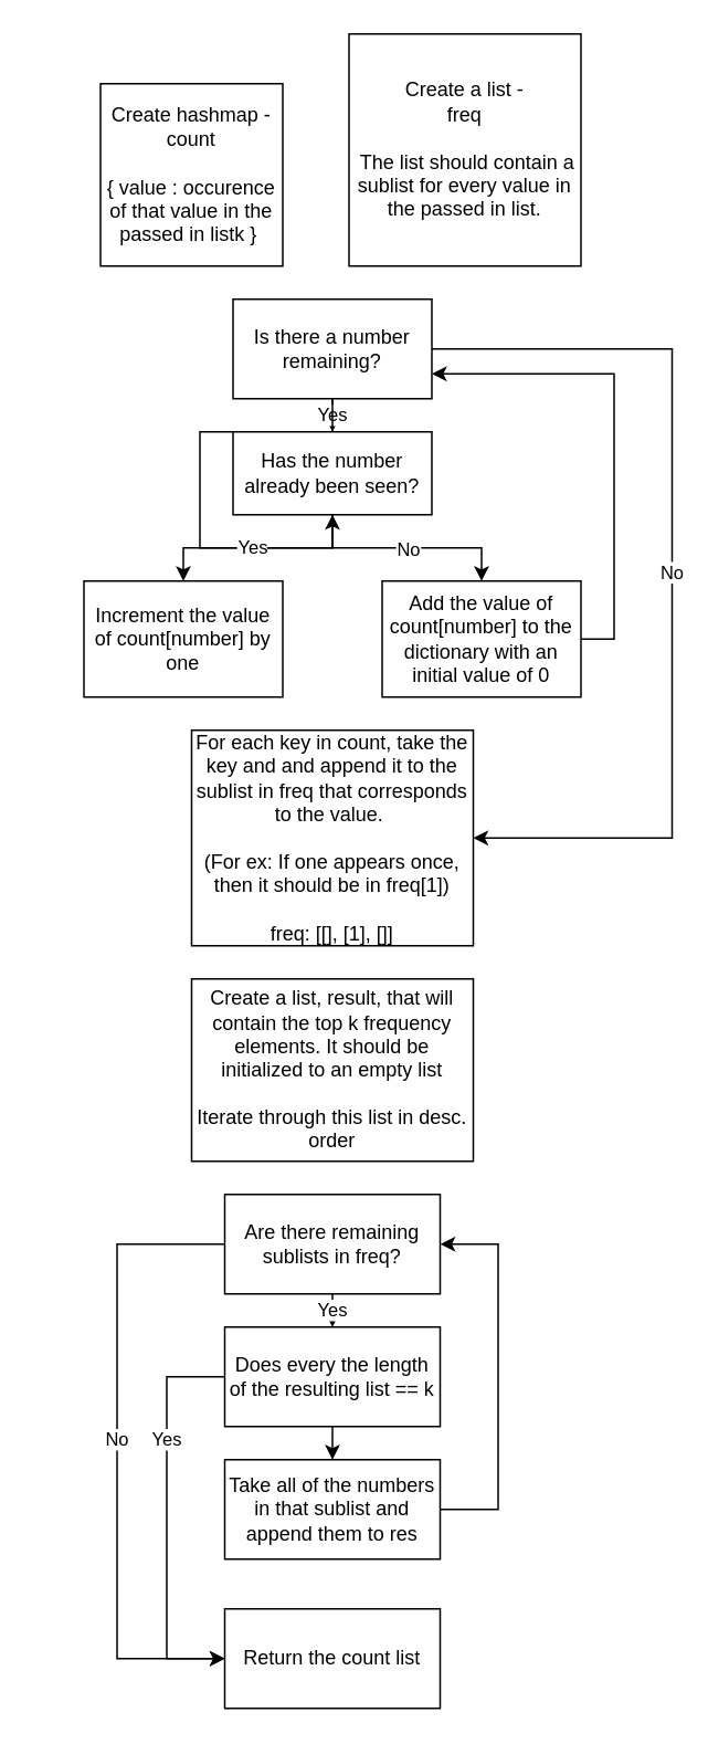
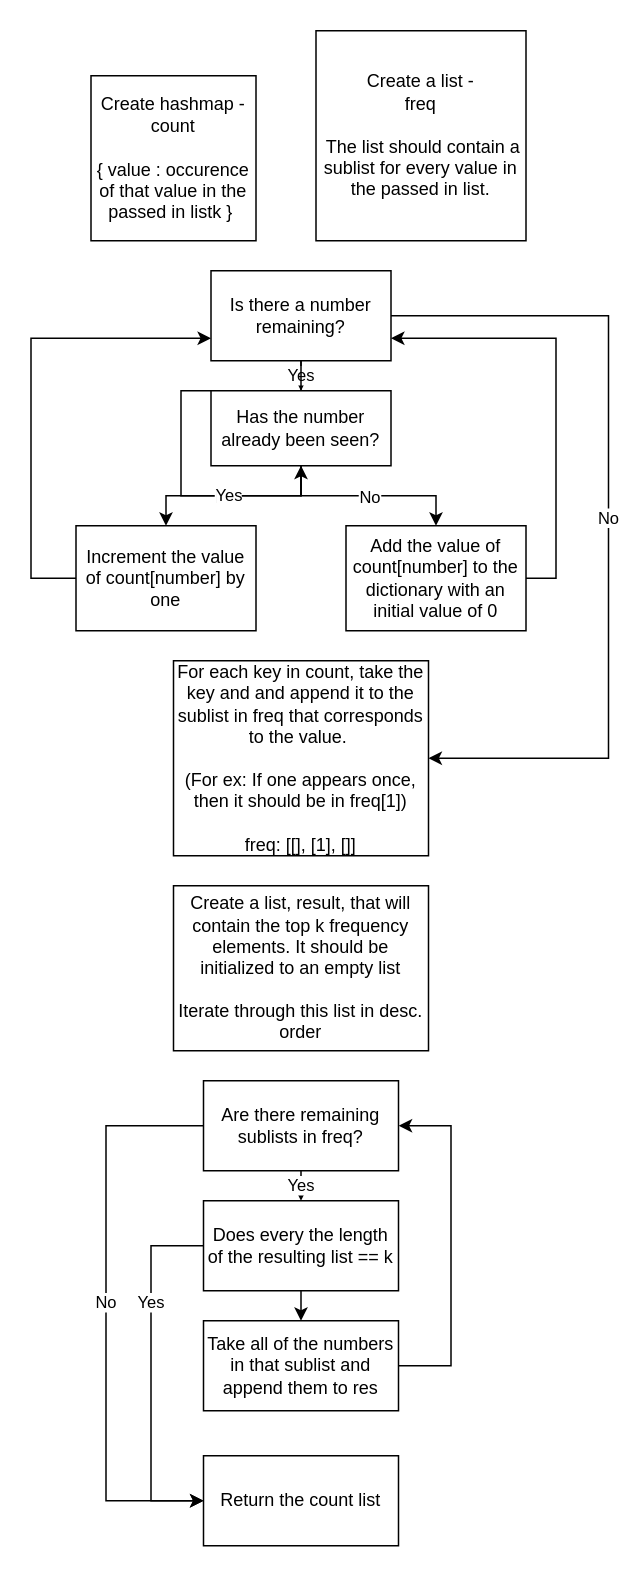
  <mxCell id="0" />
  <mxCell id="1" parent="0" />
  <mxCell id="2" value="Create hashmap - count&lt;br&gt;&lt;br&gt;{ value : occurence of that value in the passed in listk }&amp;nbsp;" style="whiteSpace=wrap;html=1;aspect=fixed;" parent="1" vertex="1"><mxGeometry x="60" y="50" width="110" height="110" as="geometry" /></mxCell>
  <mxCell id="3" value="Create a list -&lt;br&gt;freq&lt;br&gt;&lt;br&gt;&amp;nbsp;The list should contain a sublist for every value in the passed in list." style="whiteSpace=wrap;html=1;aspect=fixed;" parent="1" vertex="1"><mxGeometry x="210" y="20" width="140" height="140" as="geometry" /></mxCell>
  <mxCell id="4" value="No" style="edgeStyle=orthogonalEdgeStyle;rounded=0;orthogonalLoop=1;jettySize=auto;html=1;exitX=1;exitY=0.5;exitDx=0;exitDy=0;entryX=1;entryY=0.5;entryDx=0;entryDy=0;" parent="1" source="7" target="18" edge="1"><mxGeometry relative="1" as="geometry"><mxPoint x="285" y="160" as="sourcePoint" /><mxPoint x="310" y="500" as="targetPoint" /><Array as="points"><mxPoint x="405" y="210" /><mxPoint x="405" y="505" /></Array></mxGeometry></mxCell>
  <mxCell id="5" value="Yes" style="edgeStyle=orthogonalEdgeStyle;rounded=0;orthogonalLoop=1;jettySize=auto;html=1;exitX=0.5;exitY=1;exitDx=0;exitDy=0;entryX=0.5;entryY=0;entryDx=0;entryDy=0;" parent="1" source="7" target="13" edge="1"><mxGeometry relative="1" as="geometry" /></mxCell>
  <mxCell id="6" style="edgeStyle=orthogonalEdgeStyle;rounded=0;orthogonalLoop=1;jettySize=auto;html=1;entryX=0.5;entryY=1;entryDx=0;entryDy=0;" edge="1" parent="1" source="7" target="13"><mxGeometry relative="1" as="geometry" /></mxCell>
  <mxCell id="7" value="Is there a number remaining?" style="rounded=0;whiteSpace=wrap;html=1;" parent="1" vertex="1"><mxGeometry x="140" y="180" width="120" height="60" as="geometry" /></mxCell>
  <mxCell id="8" style="edgeStyle=orthogonalEdgeStyle;rounded=0;orthogonalLoop=1;jettySize=auto;html=1;exitX=0.5;exitY=1;exitDx=0;exitDy=0;" parent="1" source="13" target="15" edge="1"><mxGeometry relative="1" as="geometry"><Array as="points"><mxPoint x="200" y="330" /><mxPoint x="110" y="330" /></Array></mxGeometry></mxCell>
  <mxCell id="9" value="No" style="edgeLabel;html=1;align=center;verticalAlign=middle;resizable=0;points=[];" parent="8" vertex="1" connectable="0"><mxGeometry x="0.086" relative="1" as="geometry"><mxPoint as="offset" /></mxGeometry></mxCell>
  <mxCell id="10" value="Yes" style="edgeLabel;html=1;align=center;verticalAlign=middle;resizable=0;points=[];" parent="8" vertex="1" connectable="0"><mxGeometry x="0.064" y="-1" relative="1" as="geometry"><mxPoint as="offset" /></mxGeometry></mxCell>
  <mxCell id="11" style="edgeStyle=orthogonalEdgeStyle;rounded=0;orthogonalLoop=1;jettySize=auto;html=1;exitX=0.5;exitY=1;exitDx=0;exitDy=0;entryX=0.5;entryY=0;entryDx=0;entryDy=0;" parent="1" source="13" target="17" edge="1"><mxGeometry relative="1" as="geometry"><Array as="points"><mxPoint x="200" y="330" /><mxPoint x="290" y="330" /></Array></mxGeometry></mxCell>
  <mxCell id="12" value="No" style="edgeLabel;html=1;align=center;verticalAlign=middle;resizable=0;points=[];" parent="11" vertex="1" connectable="0"><mxGeometry x="-0.005" relative="1" as="geometry"><mxPoint as="offset" /></mxGeometry></mxCell>
  <mxCell id="13" value="Has the number already been seen?" style="rounded=0;whiteSpace=wrap;html=1;" parent="1" vertex="1"><mxGeometry x="140" y="260" width="120" height="50" as="geometry" /></mxCell>
+ <mxCell id="14" style="edgeStyle=orthogonalEdgeStyle;rounded=0;orthogonalLoop=1;jettySize=auto;html=1;entryX=0;entryY=0.75;entryDx=0;entryDy=0;" parent="1" source="15" target="7" edge="1"><mxGeometry relative="1" as="geometry"><Array as="points"><mxPoint x="20" y="385" /><mxPoint x="20" y="225" /></Array></mxGeometry></mxCell>
  <mxCell id="15" value="Increment the value of count[number] by one" style="rounded=0;whiteSpace=wrap;html=1;" parent="1" vertex="1"><mxGeometry x="50" y="350" width="120" height="70" as="geometry" /></mxCell>
  <mxCell id="16" style="edgeStyle=orthogonalEdgeStyle;rounded=0;orthogonalLoop=1;jettySize=auto;html=1;exitX=1;exitY=0.5;exitDx=0;exitDy=0;entryX=1;entryY=0.75;entryDx=0;entryDy=0;" parent="1" source="17" target="7" edge="1"><mxGeometry relative="1" as="geometry" /></mxCell>
  <mxCell id="17" value="Add the value of count[number] to the dictionary with an initial value of 0" style="rounded=0;whiteSpace=wrap;html=1;" parent="1" vertex="1"><mxGeometry x="230" y="350" width="120" height="70" as="geometry" /></mxCell>
  <mxCell id="18" value="For each key in count, take the key and and append it to the sublist in freq that corresponds to the value.&amp;nbsp;&lt;br&gt;&lt;br&gt;(For ex: If one appears once, then it should be in freq[1])&lt;br&gt;&lt;br&gt;freq: [[], [1], []]" style="rounded=0;whiteSpace=wrap;html=1;" parent="1" vertex="1"><mxGeometry x="115" y="440" width="170" height="130" as="geometry" /></mxCell>
  <mxCell id="19" value="Create a list, result, that will contain the top k frequency elements. It should be initialized to an empty list&lt;br&gt;&lt;br&gt;Iterate through this list in desc. order" style="rounded=0;whiteSpace=wrap;html=1;" parent="1" vertex="1"><mxGeometry x="115" y="590" width="170" height="110" as="geometry" /></mxCell>
  <mxCell id="20" value="Yes" style="edgeStyle=orthogonalEdgeStyle;rounded=0;orthogonalLoop=1;jettySize=auto;html=1;exitX=0.5;exitY=1;exitDx=0;exitDy=0;entryX=0.5;entryY=0;entryDx=0;entryDy=0;" parent="1" source="23" edge="1"><mxGeometry relative="1" as="geometry"><mxPoint x="200" y="800" as="targetPoint" /></mxGeometry></mxCell>
  <mxCell id="21" style="edgeStyle=orthogonalEdgeStyle;rounded=0;orthogonalLoop=1;jettySize=auto;html=1;entryX=0;entryY=0.5;entryDx=0;entryDy=0;" parent="1" source="23" target="25" edge="1"><mxGeometry relative="1" as="geometry"><Array as="points"><mxPoint x="70" y="750" /><mxPoint x="70" y="1000" /></Array></mxGeometry></mxCell>
  <mxCell id="22" value="No" style="edgeLabel;html=1;align=center;verticalAlign=middle;resizable=0;points=[];" parent="21" vertex="1" connectable="0"><mxGeometry x="-0.042" y="-1" relative="1" as="geometry"><mxPoint as="offset" /></mxGeometry></mxCell>
  <mxCell id="23" value="Are there remaining sublists in freq?" style="rounded=0;whiteSpace=wrap;html=1;" parent="1" vertex="1"><mxGeometry x="135" y="720" width="130" height="60" as="geometry" /></mxCell>
  <mxCell id="24" style="edgeStyle=orthogonalEdgeStyle;rounded=0;orthogonalLoop=1;jettySize=auto;html=1;exitX=0.5;exitY=1;exitDx=0;exitDy=0;entryX=0.5;entryY=0;entryDx=0;entryDy=0;" parent="1" edge="1"><mxGeometry relative="1" as="geometry"><mxPoint x="200" y="860" as="sourcePoint" /><mxPoint x="200" y="880" as="targetPoint" /></mxGeometry></mxCell>
  <mxCell id="25" value="Return the count list" style="rounded=0;whiteSpace=wrap;html=1;" parent="1" vertex="1"><mxGeometry x="135" y="970" width="130" height="60" as="geometry" /></mxCell>
  <mxCell id="26" style="edgeStyle=orthogonalEdgeStyle;rounded=0;orthogonalLoop=1;jettySize=auto;html=1;exitX=1;exitY=0.5;exitDx=0;exitDy=0;" parent="1" source="27" edge="1"><mxGeometry relative="1" as="geometry"><mxPoint x="265.143" y="750" as="targetPoint" /><Array as="points"><mxPoint x="300" y="910" /><mxPoint x="300" y="750" /></Array></mxGeometry></mxCell>
  <mxCell id="27" value="Take all of the numbers in that sublist and append them to res" style="rounded=0;whiteSpace=wrap;html=1;" parent="1" vertex="1"><mxGeometry x="135" y="880" width="130" height="60" as="geometry" /></mxCell>
  <mxCell id="28" style="edgeStyle=orthogonalEdgeStyle;rounded=0;orthogonalLoop=1;jettySize=auto;html=1;entryX=0;entryY=0.5;entryDx=0;entryDy=0;" parent="1" source="30" target="25" edge="1"><mxGeometry relative="1" as="geometry"><Array as="points"><mxPoint x="100" y="830" /><mxPoint x="100" y="1000" /></Array></mxGeometry></mxCell>
  <mxCell id="29" value="Yes" style="edgeLabel;html=1;align=center;verticalAlign=middle;resizable=0;points=[];" parent="28" vertex="1" connectable="0"><mxGeometry x="-0.396" y="-1" relative="1" as="geometry"><mxPoint as="offset" /></mxGeometry></mxCell>
  <mxCell id="30" value="Does every the length of the resulting list == k" style="rounded=0;whiteSpace=wrap;html=1;" parent="1" vertex="1"><mxGeometry x="135" y="800" width="130" height="60" as="geometry" /></mxCell>
